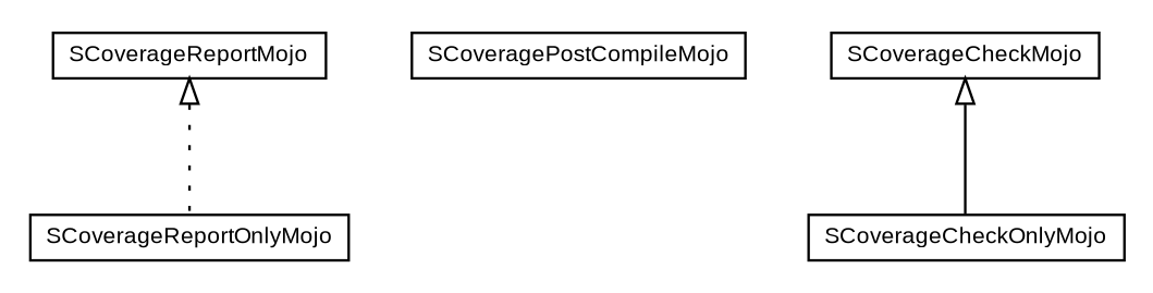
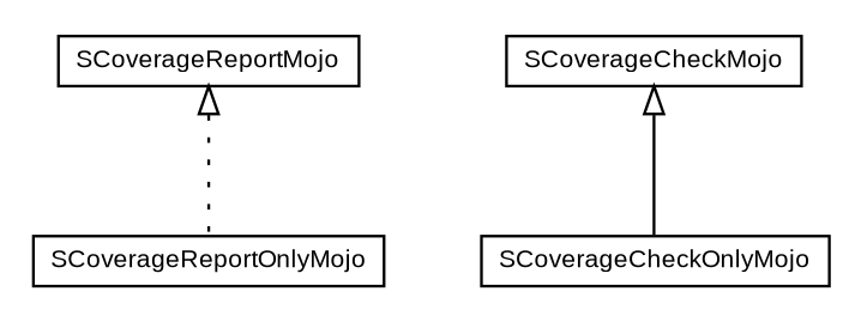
  digraph {
    nodesep=0.25
    ranksep=0.5
    node [fontcolor=black fontname=arial fontsize=9.0 shape=plaintext]
    edge [arrowtail=empty dir=back fontname=arial fontsize=10 headport=p labelfontname=arial labelfontsize=10 tailport=p]
    n1 [label=<<table title="org.scoverage.plugin.SCoverageReportOnlyMojo" border="0" cellborder="1" cellspacing="0" cellpadding="2" port="p" href="./SCoverageReportOnlyMojo.html"> 		<tr><td><table border="0" cellspacing="0" cellpadding="1"> <tr><td align="center" balign="center"> SCoverageReportOnlyMojo </td></tr> 		</table></td></tr> 		</table>>]
    n2 [label=<<table title="org.scoverage.plugin.SCoverageReportMojo" border="0" cellborder="1" cellspacing="0" cellpadding="2" port="p" href="./SCoverageReportMojo.html"> 		<tr><td><table border="0" cellspacing="0" cellpadding="1"> <tr><td align="center" balign="center"> SCoverageReportMojo </td></tr> 		</table></td></tr> 		</table>>]
-   n3 [label=<<table title="org.scoverage.plugin.SCoveragePostCompileMojo" border="0" cellborder="1" cellspacing="0" cellpadding="2" port="p" href="./SCoveragePostCompileMojo.html"> 		<tr><td><table border="0" cellspacing="0" cellpadding="1"> <tr><td align="center" balign="center"> SCoveragePostCompileMojo </td></tr> 		</table></td></tr> 		</table>>]
    n4 [label=<<table title="org.scoverage.plugin.SCoverageCheckOnlyMojo" border="0" cellborder="1" cellspacing="0" cellpadding="2" port="p" href="./SCoverageCheckOnlyMojo.html"> 		<tr><td><table border="0" cellspacing="0" cellpadding="1"> <tr><td align="center" balign="center"> SCoverageCheckOnlyMojo </td></tr> 		</table></td></tr> 		</table>>]
    n5 [label=<<table title="org.scoverage.plugin.SCoverageCheckMojo" border="0" cellborder="1" cellspacing="0" cellpadding="2" port="p" href="./SCoverageCheckMojo.html"> 		<tr><td><table border="0" cellspacing="0" cellpadding="1"> <tr><td align="center" balign="center"> SCoverageCheckMojo </td></tr> 		</table></td></tr> 		</table>>]
    n2 -> n1 [style=dotted]
    n5 -> n4 [style=solid]
  }
